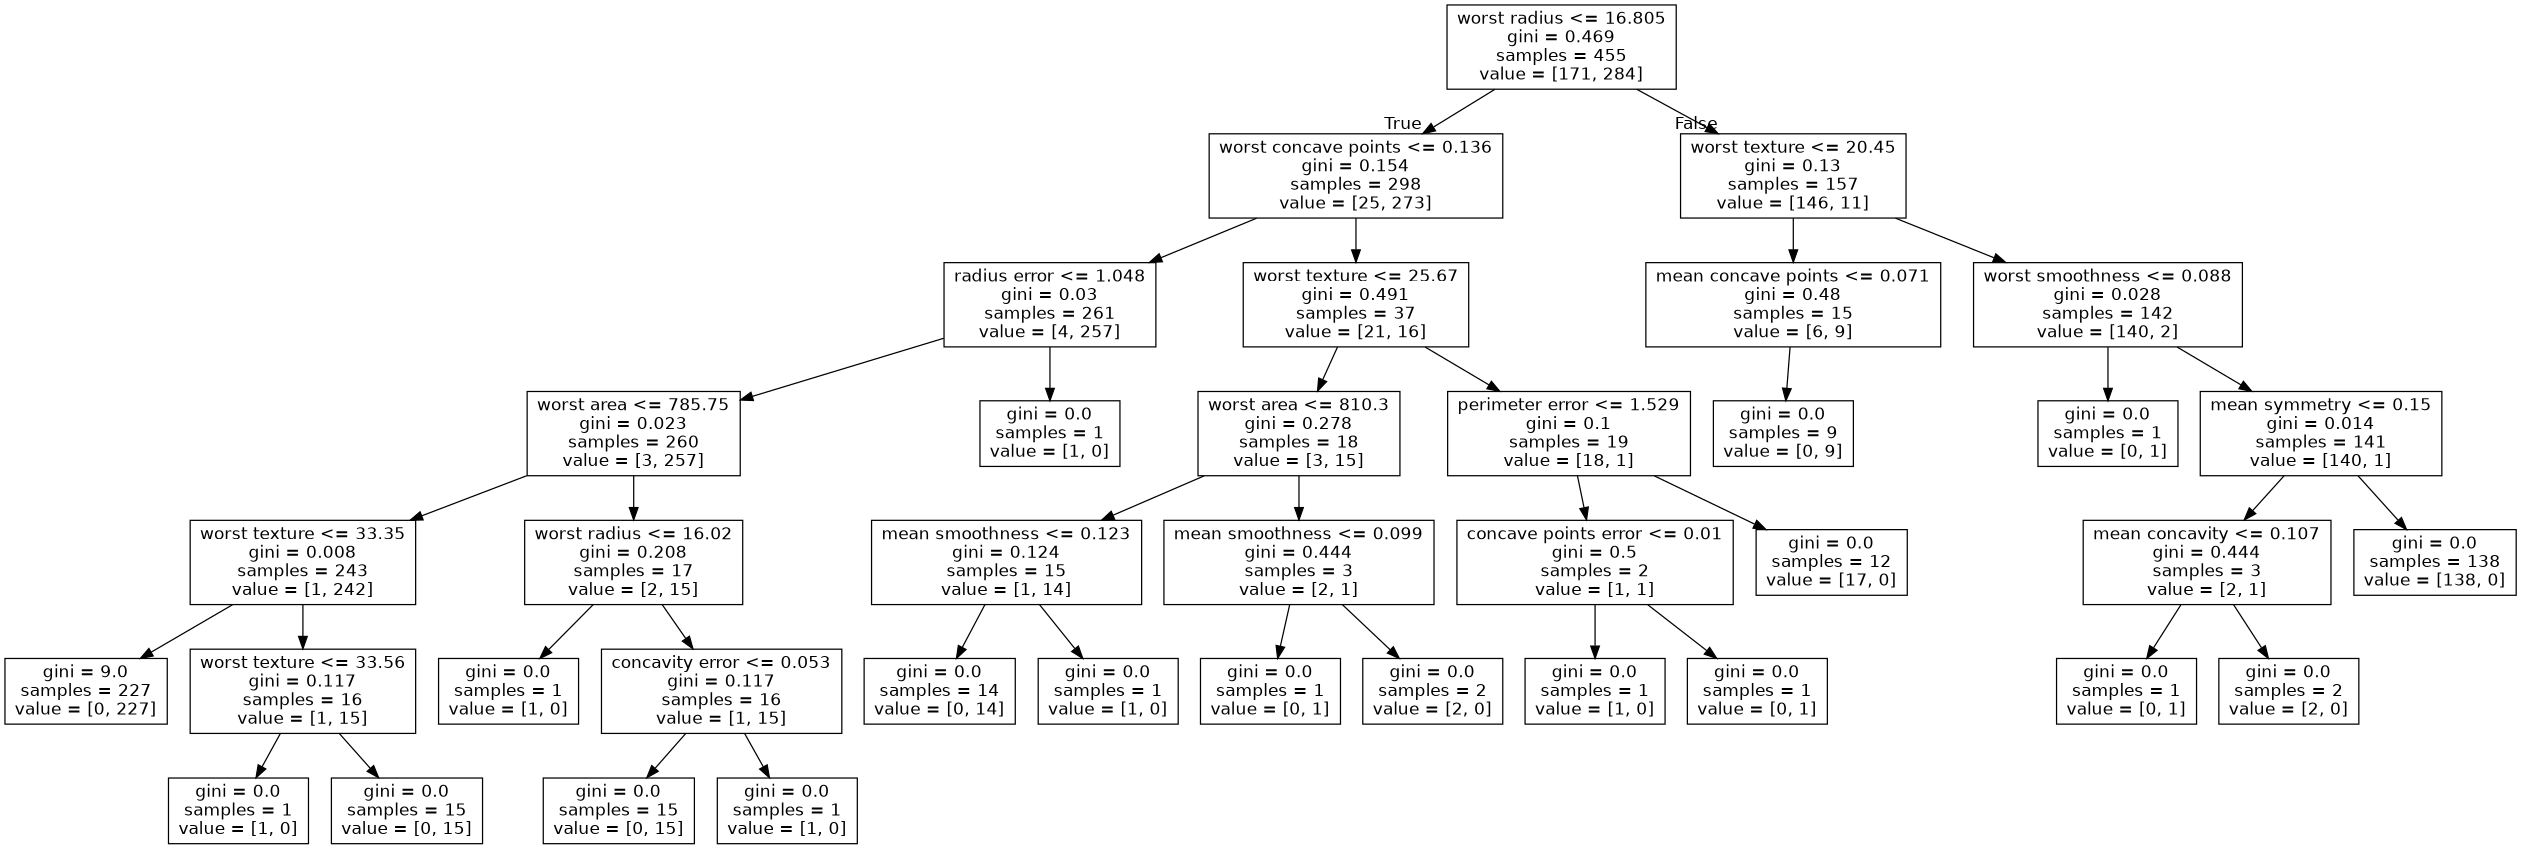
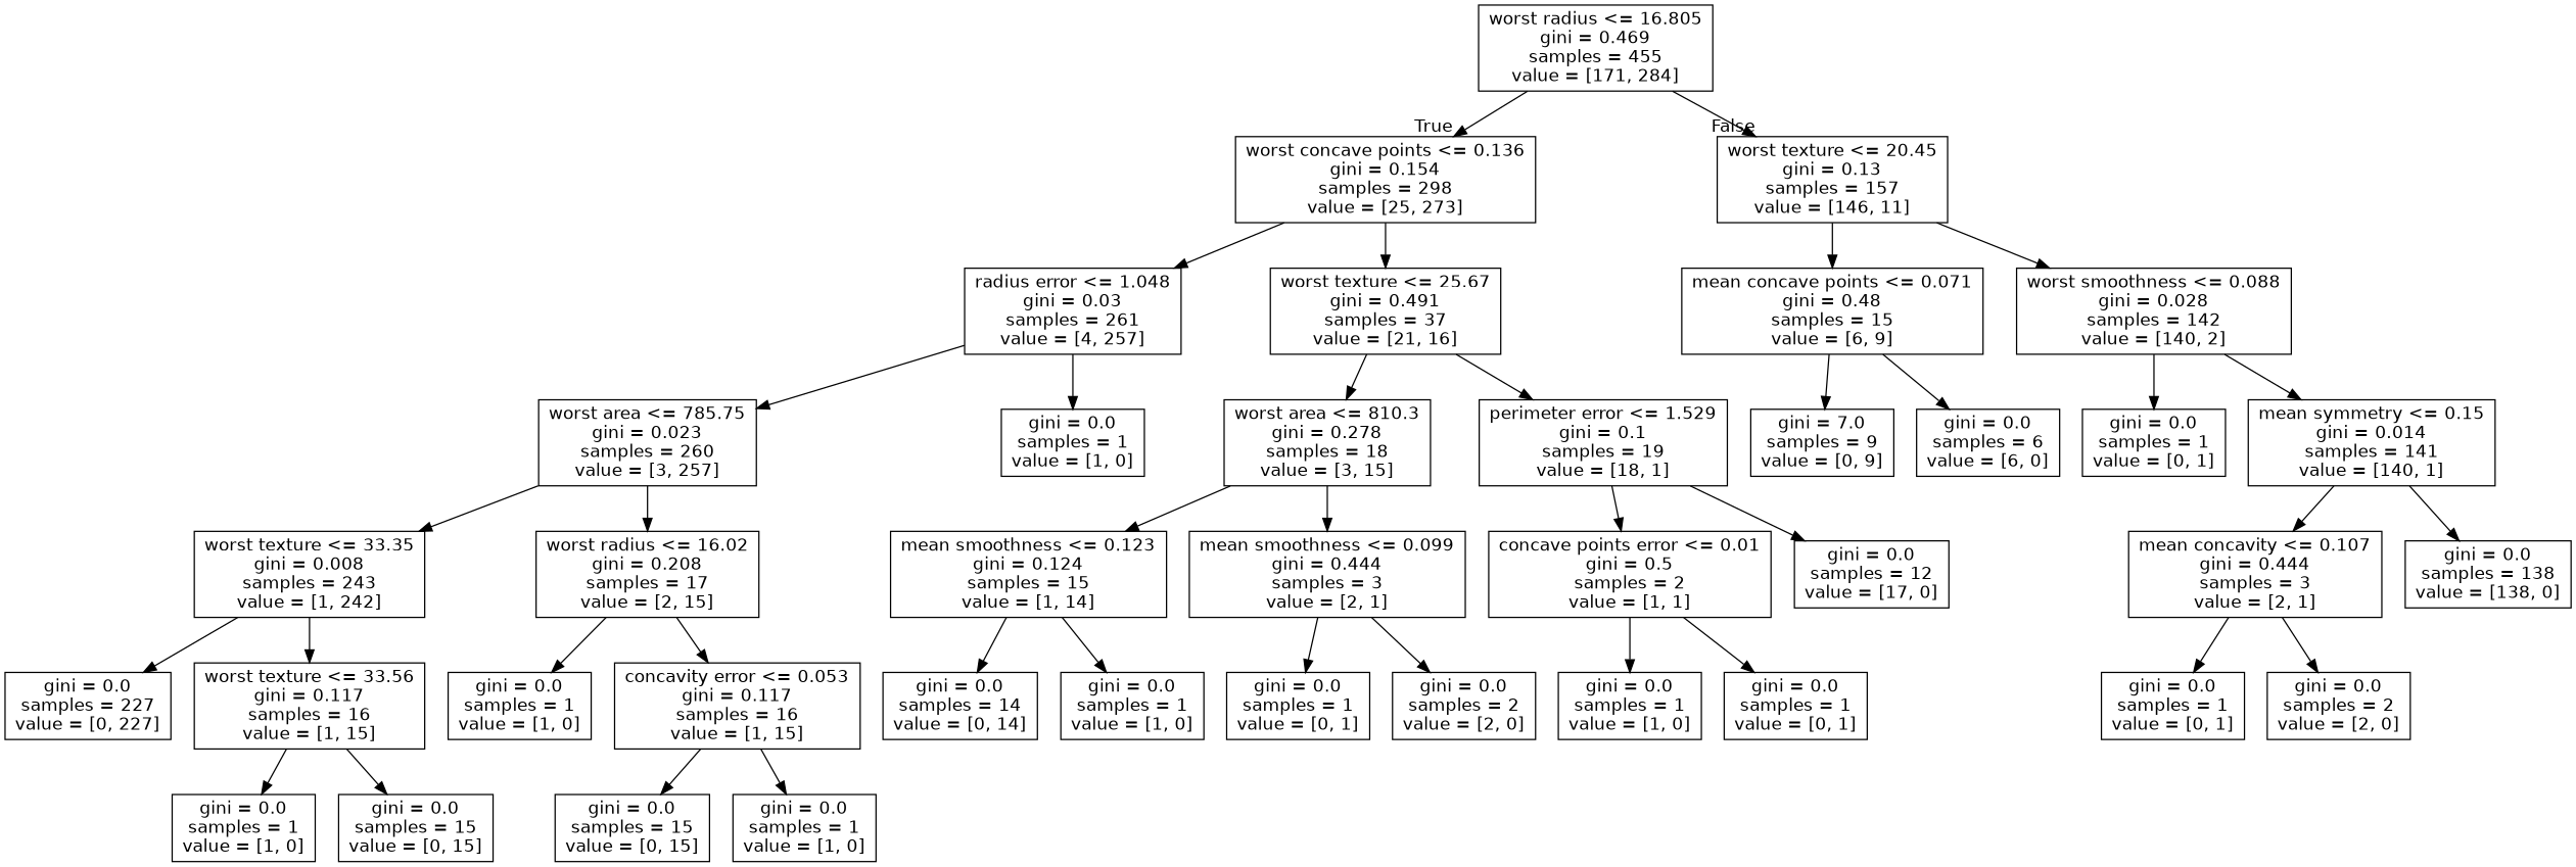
  digraph {
    node [fontname=helvetica shape=box]
    edge [fontname=helvetica]
    n1 [label="worst radius <= 16.805\ngini = 0.469\nsamples = 455\nvalue = [171, 284]"]
    n2 [label="worst concave points <= 0.136\ngini = 0.154\nsamples = 298\nvalue = [25, 273]"]
    n3 [label="worst texture <= 20.45\ngini = 0.13\nsamples = 157\nvalue = [146, 11]"]
    n4 [label="radius error <= 1.048\ngini = 0.03\nsamples = 261\nvalue = [4, 257]"]
    n5 [label="worst texture <= 25.67\ngini = 0.491\nsamples = 37\nvalue = [21, 16]"]
    n6 [label="mean concave points <= 0.071\ngini = 0.48\nsamples = 15\nvalue = [6, 9]"]
    n7 [label="worst smoothness <= 0.088\ngini = 0.028\nsamples = 142\nvalue = [140, 2]"]
    n8 [label="worst area <= 785.75\ngini = 0.023\nsamples = 260\nvalue = [3, 257]"]
    n9 [label="gini = 0.0\nsamples = 1\nvalue = [1, 0]"]
    n10 [label="worst area <= 810.3\ngini = 0.278\nsamples = 18\nvalue = [3, 15]"]
    n11 [label="perimeter error <= 1.529\ngini = 0.1\nsamples = 19\nvalue = [18, 1]"]
    n12 [label="worst texture <= 33.35\ngini = 0.008\nsamples = 243\nvalue = [1, 242]"]
    n13 [label="worst radius <= 16.02\ngini = 0.208\nsamples = 17\nvalue = [2, 15]"]
-   n14 [label="gini = 9.0\nsamples = 227\nvalue = [0, 227]"]
+   n14 [label="gini = 0.0\nsamples = 227\nvalue = [0, 227]"]
    n15 [label="worst texture <= 33.56\ngini = 0.117\nsamples = 16\nvalue = [1, 15]"]
    n16 [label="gini = 0.0\nsamples = 1\nvalue = [1, 0]"]
    n17 [label="concavity error <= 0.053\ngini = 0.117\nsamples = 16\nvalue = [1, 15]"]
    n18 [label="gini = 0.0\nsamples = 1\nvalue = [1, 0]"]
    n19 [label="gini = 0.0\nsamples = 15\nvalue = [0, 15]"]
    n20 [label="gini = 0.0\nsamples = 15\nvalue = [0, 15]"]
    n21 [label="gini = 0.0\nsamples = 1\nvalue = [1, 0]"]
    n22 [label="mean smoothness <= 0.123\ngini = 0.124\nsamples = 15\nvalue = [1, 14]"]
    n23 [label="mean smoothness <= 0.099\ngini = 0.444\nsamples = 3\nvalue = [2, 1]"]
    n24 [label="concave points error <= 0.01\ngini = 0.5\nsamples = 2\nvalue = [1, 1]"]
    n25 [label="gini = 0.0\nsamples = 12\nvalue = [17, 0]"]
    n26 [label="gini = 0.0\nsamples = 14\nvalue = [0, 14]"]
    n27 [label="gini = 0.0\nsamples = 1\nvalue = [1, 0]"]
    n28 [label="gini = 0.0\nsamples = 1\nvalue = [0, 1]"]
    n29 [label="gini = 0.0\nsamples = 2\nvalue = [2, 0]"]
    n30 [label="gini = 0.0\nsamples = 1\nvalue = [1, 0]"]
    n31 [label="gini = 0.0\nsamples = 1\nvalue = [0, 1]"]
-   n32 [label="gini = 0.0\nsamples = 9\nvalue = [0, 9]"]
+   n32 [label="gini = 7.0\nsamples = 9\nvalue = [0, 9]"]
+   n33 [label="gini = 0.0\nsamples = 6\nvalue = [6, 0]"]
    n34 [label="gini = 0.0\nsamples = 1\nvalue = [0, 1]"]
    n35 [label="mean symmetry <= 0.15\ngini = 0.014\nsamples = 141\nvalue = [140, 1]"]
    n36 [label="mean concavity <= 0.107\ngini = 0.444\nsamples = 3\nvalue = [2, 1]"]
    n37 [label="gini = 0.0\nsamples = 138\nvalue = [138, 0]"]
    n38 [label="gini = 0.0\nsamples = 1\nvalue = [0, 1]"]
    n39 [label="gini = 0.0\nsamples = 2\nvalue = [2, 0]"]
    n1 -> n2 [headlabel=True labelangle=45 labeldistance=2.5]
    n1 -> n3 [headlabel=False labelangle=-45 labeldistance=2.5]
    n2 -> n4
    n2 -> n5
    n3 -> n6
    n3 -> n7
    n4 -> n8
    n4 -> n9
    n5 -> n10
    n5 -> n11
    n6 -> n32
+   n6 -> n33
    n7 -> n34
    n7 -> n35
    n8 -> n12
    n8 -> n13
    n10 -> n22
    n10 -> n23
    n11 -> n24
    n11 -> n25
    n12 -> n14
    n12 -> n15
    n13 -> n16
    n13 -> n17
    n15 -> n18
    n15 -> n19
    n17 -> n20
    n17 -> n21
    n22 -> n26
    n22 -> n27
    n23 -> n28
    n23 -> n29
    n24 -> n30
    n24 -> n31
    n35 -> n36
    n35 -> n37
    n36 -> n38
    n36 -> n39
  }
